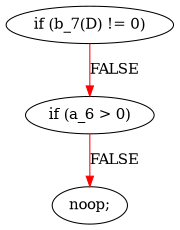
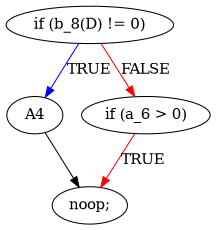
  digraph {
    edge [color=red]
-   n1 [label="if (b_7(D) != 0)"]
+   n1 [label="if (b_8(D) != 0)"]
+   A4
    n3 [label="if (a_6 > 0)"]
    n4 [label="noop;"]
+   n1 -> A4 [color=blue label=TRUE]
    n1 -> n3 [label=FALSE]
-   n3 -> n4 [label=FALSE]
+   A4 -> n4 [color=black]
+   n3 -> n4 [label=TRUE]
  }
